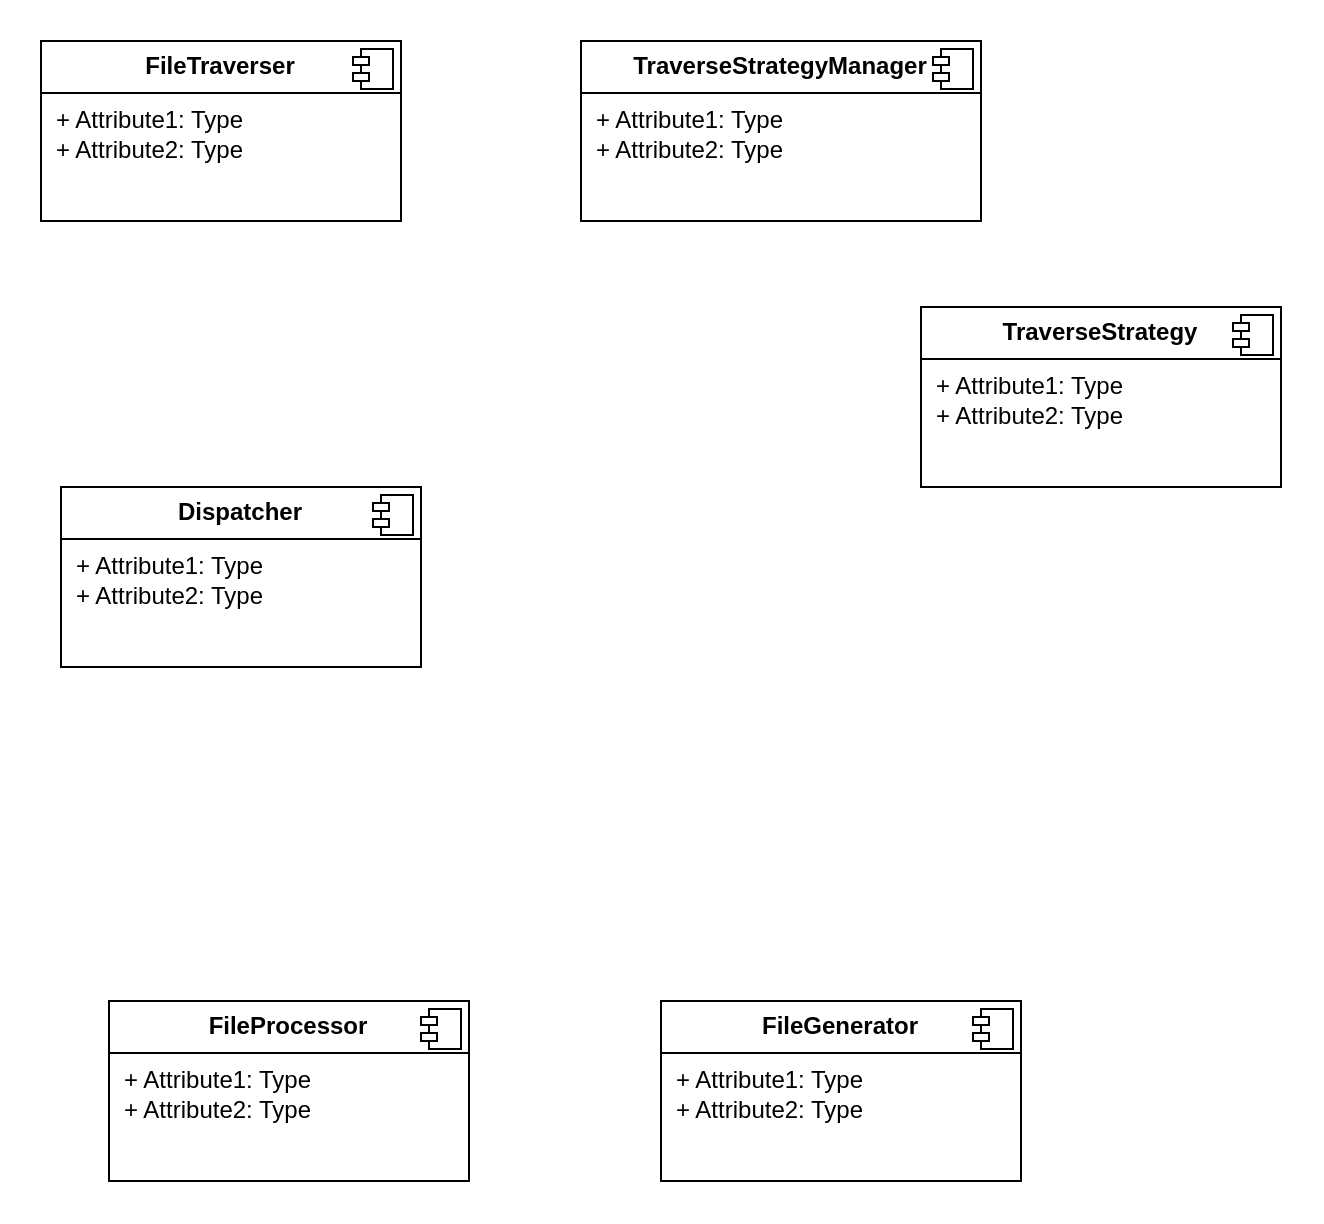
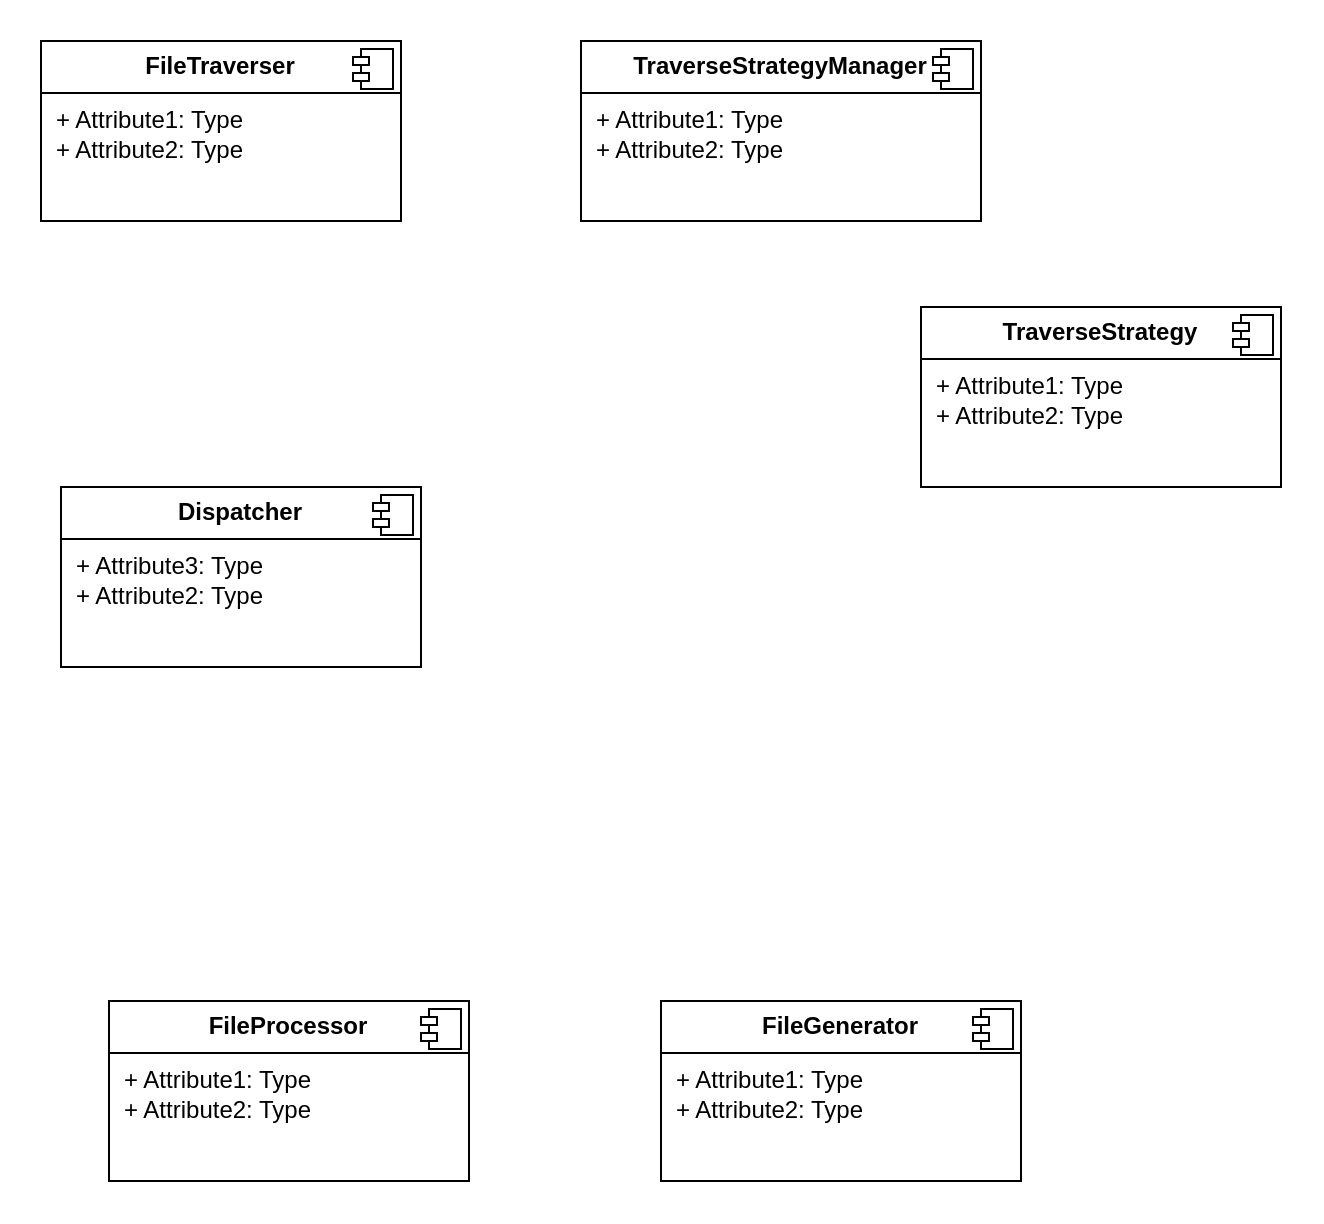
  <mxCell id="0" />
  <mxCell id="1" parent="0" />
- <mxCell id="2" value="&lt;p style=&quot;margin:0px;margin-top:6px;text-align:center;&quot;&gt;&lt;b&gt;Dispatcher&lt;/b&gt;&lt;/p&gt;&lt;hr size=&quot;1&quot; style=&quot;border-style:solid;&quot;&gt;&lt;p style=&quot;margin:0px;margin-left:8px;&quot;&gt;+ Attribute1: Type&lt;br&gt;+ Attribute2: Type&lt;/p&gt;" style="align=left;overflow=fill;html=1;dropTarget=0;whiteSpace=wrap;" vertex="1" parent="1"><mxGeometry x="30" y="243" width="180" height="90" as="geometry" /></mxCell>
+ <mxCell id="2" value="&lt;p style=&quot;margin:0px;margin-top:6px;text-align:center;&quot;&gt;&lt;b&gt;Dispatcher&lt;/b&gt;&lt;/p&gt;&lt;hr size=&quot;1&quot; style=&quot;border-style:solid;&quot;&gt;&lt;p style=&quot;margin:0px;margin-left:8px;&quot;&gt;+ Attribute3: Type&lt;br&gt;+ Attribute2: Type&lt;/p&gt;" style="align=left;overflow=fill;html=1;dropTarget=0;whiteSpace=wrap;" vertex="1" parent="1"><mxGeometry x="30" y="243" width="180" height="90" as="geometry" /></mxCell>
  <mxCell id="3" value="" style="shape=component;jettyWidth=8;jettyHeight=4;" vertex="1" parent="2"><mxGeometry x="1" width="20" height="20" relative="1" as="geometry"><mxPoint x="-24" y="4" as="offset" /></mxGeometry></mxCell>
  <mxCell id="4" value="&lt;p style=&quot;margin:0px;margin-top:6px;text-align:center;&quot;&gt;&lt;b&gt;FileTraverser&lt;/b&gt;&lt;/p&gt;&lt;hr size=&quot;1&quot; style=&quot;border-style:solid;&quot;&gt;&lt;p style=&quot;margin:0px;margin-left:8px;&quot;&gt;+ Attribute1: Type&lt;br&gt;+ Attribute2: Type&lt;/p&gt;" style="align=left;overflow=fill;html=1;dropTarget=0;whiteSpace=wrap;" vertex="1" parent="1"><mxGeometry x="20" y="20" width="180" height="90" as="geometry" /></mxCell>
  <mxCell id="5" value="" style="shape=component;jettyWidth=8;jettyHeight=4;" vertex="1" parent="4"><mxGeometry x="1" width="20" height="20" relative="1" as="geometry"><mxPoint x="-24" y="4" as="offset" /></mxGeometry></mxCell>
  <mxCell id="6" value="&lt;p style=&quot;margin:0px;margin-top:6px;text-align:center;&quot;&gt;&lt;b&gt;TraverseStrategyManager&lt;/b&gt;&lt;br&gt;&lt;/p&gt;&lt;hr size=&quot;1&quot; style=&quot;border-style:solid;&quot;&gt;&lt;p style=&quot;margin:0px;margin-left:8px;&quot;&gt;+ Attribute1: Type&lt;br&gt;+ Attribute2: Type&lt;/p&gt;" style="align=left;overflow=fill;html=1;dropTarget=0;whiteSpace=wrap;" vertex="1" parent="1"><mxGeometry x="290" y="20" width="200" height="90" as="geometry" /></mxCell>
  <mxCell id="7" value="" style="shape=component;jettyWidth=8;jettyHeight=4;" vertex="1" parent="6"><mxGeometry x="1" width="20" height="20" relative="1" as="geometry"><mxPoint x="-24" y="4" as="offset" /></mxGeometry></mxCell>
  <mxCell id="8" value="&lt;p style=&quot;margin:0px;margin-top:6px;text-align:center;&quot;&gt;&lt;b&gt;TraverseStrategy&lt;/b&gt;&lt;br&gt;&lt;/p&gt;&lt;hr size=&quot;1&quot; style=&quot;border-style:solid;&quot;&gt;&lt;p style=&quot;margin:0px;margin-left:8px;&quot;&gt;+ Attribute1: Type&lt;br&gt;+ Attribute2: Type&lt;/p&gt;" style="align=left;overflow=fill;html=1;dropTarget=0;whiteSpace=wrap;" vertex="1" parent="1"><mxGeometry x="460" y="153" width="180" height="90" as="geometry" /></mxCell>
  <mxCell id="9" value="" style="shape=component;jettyWidth=8;jettyHeight=4;" vertex="1" parent="8"><mxGeometry x="1" width="20" height="20" relative="1" as="geometry"><mxPoint x="-24" y="4" as="offset" /></mxGeometry></mxCell>
  <mxCell id="10" value="&lt;p style=&quot;margin:0px;margin-top:6px;text-align:center;&quot;&gt;&lt;b&gt;FileProcessor&lt;/b&gt;&lt;/p&gt;&lt;hr size=&quot;1&quot; style=&quot;border-style:solid;&quot;&gt;&lt;p style=&quot;margin:0px;margin-left:8px;&quot;&gt;+ Attribute1: Type&lt;br&gt;+ Attribute2: Type&lt;/p&gt;" style="align=left;overflow=fill;html=1;dropTarget=0;whiteSpace=wrap;" vertex="1" parent="1"><mxGeometry x="54" y="500" width="180" height="90" as="geometry" /></mxCell>
  <mxCell id="11" value="" style="shape=component;jettyWidth=8;jettyHeight=4;" vertex="1" parent="10"><mxGeometry x="1" width="20" height="20" relative="1" as="geometry"><mxPoint x="-24" y="4" as="offset" /></mxGeometry></mxCell>
  <mxCell id="12" value="&lt;p style=&quot;margin:0px;margin-top:6px;text-align:center;&quot;&gt;&lt;b&gt;FileGenerator&lt;/b&gt;&lt;/p&gt;&lt;hr size=&quot;1&quot; style=&quot;border-style:solid;&quot;&gt;&lt;p style=&quot;margin:0px;margin-left:8px;&quot;&gt;+ Attribute1: Type&lt;br&gt;+ Attribute2: Type&lt;/p&gt;" style="align=left;overflow=fill;html=1;dropTarget=0;whiteSpace=wrap;" vertex="1" parent="1"><mxGeometry x="330" y="500" width="180" height="90" as="geometry" /></mxCell>
  <mxCell id="13" value="" style="shape=component;jettyWidth=8;jettyHeight=4;" vertex="1" parent="12"><mxGeometry x="1" width="20" height="20" relative="1" as="geometry"><mxPoint x="-24" y="4" as="offset" /></mxGeometry></mxCell>
